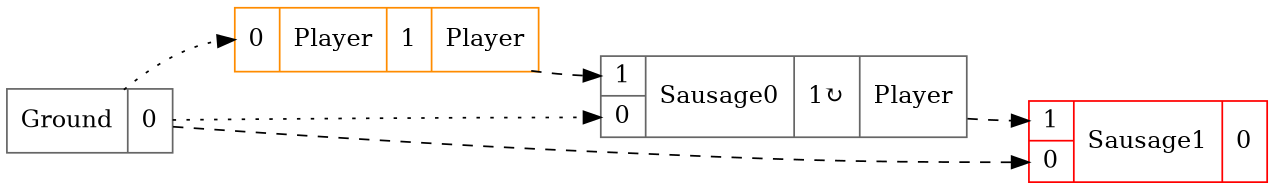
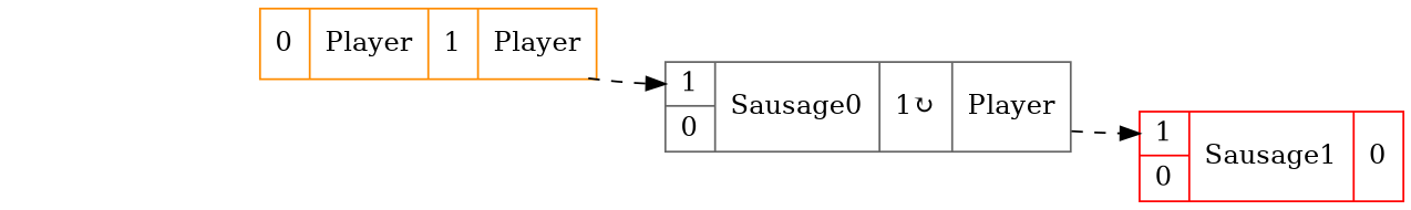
  digraph {
    rankdir=LR
    node [shape=record color=gray40]
    edge [headport=GroundP style=dashed]
    n1 [label="{{<GroundP>0}|{Player}|<PlayerOUT>1|{Player}}" color=darkorange]
    n2 [label="{{<Player>1|<GroundP>0}|{Sausage0}|<Sausage0OUT>1&#8635;|{Player}}"]
-   n3 [label="{{Ground}|<GroundOUT>0}"]
    n4 [label="{{<Sausage0>1|<GroundP>0}|{Sausage1}|<Sausage1OUT>0}" color=red]
    n1 -> n2 [headport=Player]
    n2 -> n4 [headport=Sausage0]
-   n3 -> n1 [style=dotted]
-   n3 -> n2 [style=dotted]
-   n3 -> n4
  }
